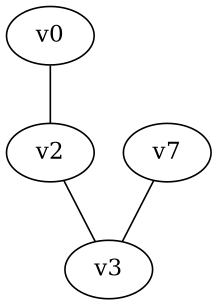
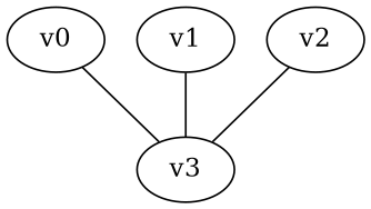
  graph {
    v0
    v3
-   v1 [label=v7]
+   v1
    v2
-   v0 -- v2
+   v0 -- v3
    v1 -- v3
    v2 -- v3
  }
